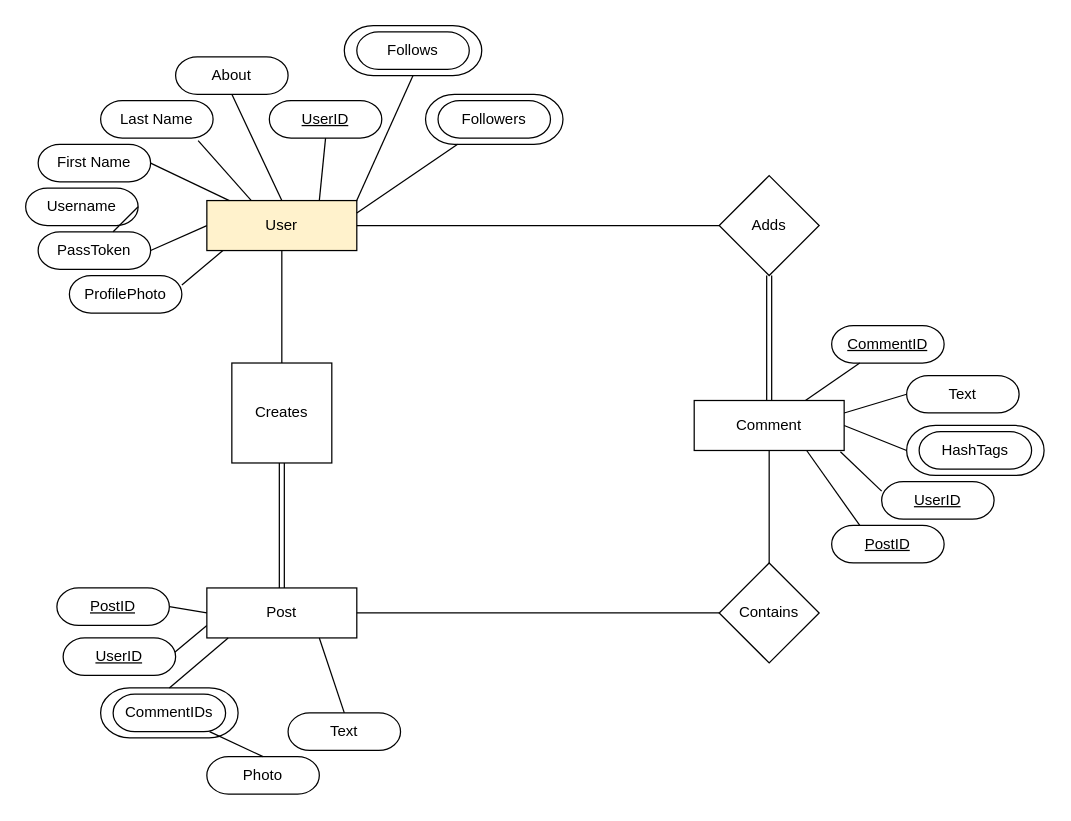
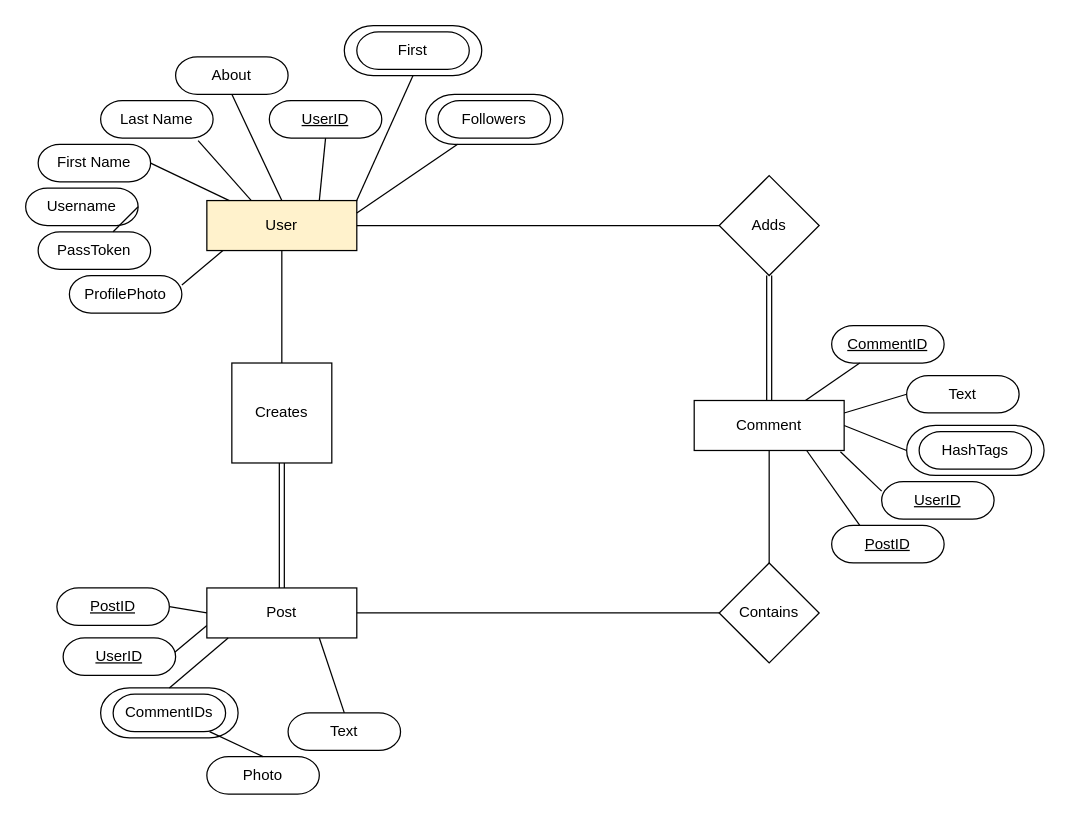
  <mxCell id="0" />
  <mxCell id="1" parent="0" />
  <mxCell id="2" value="" style="endArrow=none;html=1;exitX=0.992;exitY=0.05;exitDx=0;exitDy=0;exitPerimeter=0;entryX=0.5;entryY=1;entryDx=0;entryDy=0;" edge="1" parent="1" source="8" target="3"><mxGeometry width="50" height="50" relative="1" as="geometry"><mxPoint x="375" y="105" as="sourcePoint" /><mxPoint x="355" y="45" as="targetPoint" /></mxGeometry></mxCell>
  <mxCell id="3" value="" style="rounded=1;whiteSpace=wrap;html=1;imageAspect=1;absoluteArcSize=0;imageHeight=24;arcSize=58;" vertex="1" parent="1"><mxGeometry x="275" y="20" width="110" height="40" as="geometry" /></mxCell>
  <mxCell id="4" value="" style="endArrow=none;html=1;entryX=0.117;entryY=0.975;entryDx=0;entryDy=0;entryPerimeter=0;exitX=1;exitY=0.25;exitDx=0;exitDy=0;" edge="1" parent="1" source="24" target="8"><mxGeometry width="50" height="50" relative="1" as="geometry"><mxPoint x="165" y="315" as="sourcePoint" /><mxPoint x="215" y="265" as="targetPoint" /></mxGeometry></mxCell>
  <mxCell id="5" value="" style="endArrow=none;html=1;entryX=0;entryY=0.75;entryDx=0;entryDy=0;" edge="1" parent="1" target="9"><mxGeometry width="50" height="50" relative="1" as="geometry"><mxPoint x="135" y="525" as="sourcePoint" /><mxPoint x="162" y="509" as="targetPoint" /></mxGeometry></mxCell>
  <mxCell id="6" value="" style="endArrow=none;html=1;exitX=0.867;exitY=1.067;exitDx=0;exitDy=0;exitPerimeter=0;entryX=0.333;entryY=0.125;entryDx=0;entryDy=0;entryPerimeter=0;" edge="1" parent="1" source="21" target="8"><mxGeometry width="50" height="50" relative="1" as="geometry"><mxPoint x="335" y="175" as="sourcePoint" /><mxPoint x="385" y="125" as="targetPoint" /></mxGeometry></mxCell>
  <mxCell id="7" value="" style="rounded=1;whiteSpace=wrap;html=1;imageAspect=1;absoluteArcSize=0;imageHeight=24;arcSize=58;" vertex="1" parent="1"><mxGeometry x="725" y="340" width="110" height="40" as="geometry" /></mxCell>
  <mxCell id="8" value="User&lt;br&gt;" style="rounded=0;whiteSpace=wrap;html=1;fillColor=#fff2cc;" vertex="1" parent="1"><mxGeometry x="165" y="160" width="120" height="40" as="geometry" /></mxCell>
  <mxCell id="9" value="Post&lt;br&gt;" style="rounded=0;whiteSpace=wrap;html=1;" vertex="1" parent="1"><mxGeometry x="165" y="470" width="120" height="40" as="geometry" /></mxCell>
  <mxCell id="10" value="Comment&lt;br&gt;" style="rounded=0;whiteSpace=wrap;html=1;" vertex="1" parent="1"><mxGeometry x="555" y="320" width="120" height="40" as="geometry" /></mxCell>
  <mxCell id="11" value="Creates" style="whiteSpace=wrap;html=1;rounded=0;" vertex="1" parent="1"><mxGeometry x="185" y="290" width="80" height="80" as="geometry" /></mxCell>
  <mxCell id="12" value="Adds" style="rhombus;whiteSpace=wrap;html=1;" vertex="1" parent="1"><mxGeometry x="575" y="140" width="80" height="80" as="geometry" /></mxCell>
  <mxCell id="13" value="Contains" style="rhombus;whiteSpace=wrap;html=1;" vertex="1" parent="1"><mxGeometry x="575" y="450" width="80" height="80" as="geometry" /></mxCell>
  <mxCell id="14" value="" style="endArrow=none;html=1;entryX=0.5;entryY=1;entryDx=0;entryDy=0;exitX=0.5;exitY=0;exitDx=0;exitDy=0;" edge="1" parent="1" source="11" target="8"><mxGeometry width="50" height="50" relative="1" as="geometry"><mxPoint x="165" y="605" as="sourcePoint" /><mxPoint x="215" y="555" as="targetPoint" /></mxGeometry></mxCell>
  <mxCell id="15" value="" style="endArrow=none;html=1;exitX=1;exitY=0.5;exitDx=0;exitDy=0;entryX=0;entryY=0.5;entryDx=0;entryDy=0;" edge="1" parent="1" source="9" target="13"><mxGeometry width="50" height="50" relative="1" as="geometry"><mxPoint x="325" y="505" as="sourcePoint" /><mxPoint x="375" y="455" as="targetPoint" /></mxGeometry></mxCell>
  <mxCell id="16" value="" style="endArrow=none;html=1;exitX=0.5;exitY=0;exitDx=0;exitDy=0;entryX=0.5;entryY=1;entryDx=0;entryDy=0;" edge="1" parent="1" source="13" target="10"><mxGeometry width="50" height="50" relative="1" as="geometry"><mxPoint x="755" y="445" as="sourcePoint" /><mxPoint x="805" y="395" as="targetPoint" /></mxGeometry></mxCell>
  <mxCell id="17" value="" style="endArrow=none;html=1;exitX=1;exitY=0.5;exitDx=0;exitDy=0;" edge="1" parent="1" source="8" target="12"><mxGeometry width="50" height="50" relative="1" as="geometry"><mxPoint x="355" y="195" as="sourcePoint" /><mxPoint x="405" y="145" as="targetPoint" /></mxGeometry></mxCell>
  <mxCell id="18" value="" style="shape=link;html=1;entryX=0.5;entryY=1;entryDx=0;entryDy=0;exitX=0.5;exitY=0;exitDx=0;exitDy=0;" edge="1" parent="1" source="9" target="11"><mxGeometry width="50" height="50" relative="1" as="geometry"><mxPoint x="185" y="445" as="sourcePoint" /><mxPoint x="235" y="395" as="targetPoint" /></mxGeometry></mxCell>
  <mxCell id="19" value="" style="shape=link;html=1;entryX=0.5;entryY=1;entryDx=0;entryDy=0;exitX=0.5;exitY=0;exitDx=0;exitDy=0;" edge="1" parent="1" source="10" target="12"><mxGeometry width="50" height="50" relative="1" as="geometry"><mxPoint x="595" y="305" as="sourcePoint" /><mxPoint x="645" y="255" as="targetPoint" /></mxGeometry></mxCell>
  <mxCell id="20" value="First Name" style="rounded=1;whiteSpace=wrap;html=1;imageAspect=1;absoluteArcSize=0;imageHeight=24;arcSize=58;" vertex="1" parent="1"><mxGeometry x="30" y="115" width="90" height="30" as="geometry" /></mxCell>
  <mxCell id="21" value="Last Name" style="rounded=1;whiteSpace=wrap;html=1;imageAspect=1;absoluteArcSize=0;imageHeight=24;arcSize=58;" vertex="1" parent="1"><mxGeometry x="80" y="80" width="90" height="30" as="geometry" /></mxCell>
  <mxCell id="22" value="Username" style="rounded=1;whiteSpace=wrap;html=1;imageAspect=1;absoluteArcSize=0;imageHeight=24;arcSize=58;" vertex="1" parent="1"><mxGeometry x="20" y="150" width="90" height="30" as="geometry" /></mxCell>
  <mxCell id="23" value="PassToken" style="rounded=1;whiteSpace=wrap;html=1;imageAspect=1;absoluteArcSize=0;imageHeight=24;arcSize=58;" vertex="1" parent="1"><mxGeometry x="30" y="185" width="90" height="30" as="geometry" /></mxCell>
  <mxCell id="24" value="ProfilePhoto" style="rounded=1;whiteSpace=wrap;html=1;imageAspect=1;absoluteArcSize=0;imageHeight=24;arcSize=58;" vertex="1" parent="1"><mxGeometry x="55" y="220" width="90" height="30" as="geometry" /></mxCell>
  <mxCell id="25" value="About" style="rounded=1;whiteSpace=wrap;html=1;imageAspect=1;absoluteArcSize=0;imageHeight=24;arcSize=58;" vertex="1" parent="1"><mxGeometry x="140" y="45" width="90" height="30" as="geometry" /></mxCell>
  <mxCell id="26" value="&lt;u&gt;UserID&lt;/u&gt;" style="rounded=1;whiteSpace=wrap;html=1;imageAspect=1;absoluteArcSize=0;imageHeight=24;arcSize=58;" vertex="1" parent="1"><mxGeometry x="215" y="80" width="90" height="30" as="geometry" /></mxCell>
  <mxCell id="27" value="&lt;u&gt;CommentID&lt;/u&gt;" style="rounded=1;whiteSpace=wrap;html=1;imageAspect=1;absoluteArcSize=0;imageHeight=24;arcSize=58;" vertex="1" parent="1"><mxGeometry x="665" y="260" width="90" height="30" as="geometry" /></mxCell>
  <mxCell id="28" value="Text" style="rounded=1;whiteSpace=wrap;html=1;imageAspect=1;absoluteArcSize=0;imageHeight=24;arcSize=58;" vertex="1" parent="1"><mxGeometry x="725" y="300" width="90" height="30" as="geometry" /></mxCell>
  <mxCell id="29" value="HashTags" style="rounded=1;whiteSpace=wrap;html=1;imageAspect=1;absoluteArcSize=0;imageHeight=24;arcSize=58;" vertex="1" parent="1"><mxGeometry x="735" y="345" width="90" height="30" as="geometry" /></mxCell>
  <mxCell id="30" value="UserID" style="rounded=1;whiteSpace=wrap;html=1;imageAspect=1;absoluteArcSize=0;imageHeight=24;arcSize=58;fontStyle=4" vertex="1" parent="1"><mxGeometry x="705" y="385" width="90" height="30" as="geometry" /></mxCell>
  <mxCell id="31" value="PostID" style="rounded=1;whiteSpace=wrap;html=1;imageAspect=1;absoluteArcSize=0;imageHeight=24;arcSize=58;fontStyle=4" vertex="1" parent="1"><mxGeometry x="665" y="420" width="90" height="30" as="geometry" /></mxCell>
  <mxCell id="32" value="PostID" style="rounded=1;whiteSpace=wrap;html=1;imageAspect=1;absoluteArcSize=0;imageHeight=24;arcSize=58;fontStyle=4" vertex="1" parent="1"><mxGeometry x="45" y="470" width="90" height="30" as="geometry" /></mxCell>
  <mxCell id="33" value="UserID" style="rounded=1;whiteSpace=wrap;html=1;imageAspect=1;absoluteArcSize=0;imageHeight=24;arcSize=58;fontStyle=4" vertex="1" parent="1"><mxGeometry x="50" y="510" width="90" height="30" as="geometry" /></mxCell>
  <mxCell id="34" value="" style="rounded=1;whiteSpace=wrap;html=1;imageAspect=1;absoluteArcSize=0;imageHeight=24;arcSize=58;" vertex="1" parent="1"><mxGeometry x="80" y="550" width="110" height="40" as="geometry" /></mxCell>
  <mxCell id="35" value="CommentIDs" style="rounded=1;whiteSpace=wrap;html=1;imageAspect=1;absoluteArcSize=0;imageHeight=24;arcSize=58;" vertex="1" parent="1"><mxGeometry x="90" y="555" width="90" height="30" as="geometry" /></mxCell>
  <mxCell id="36" value="Photo" style="rounded=1;whiteSpace=wrap;html=1;imageAspect=1;absoluteArcSize=0;imageHeight=24;arcSize=58;" vertex="1" parent="1"><mxGeometry x="165" y="605" width="90" height="30" as="geometry" /></mxCell>
  <mxCell id="37" value="Text&lt;br&gt;" style="rounded=1;whiteSpace=wrap;html=1;imageAspect=1;absoluteArcSize=0;imageHeight=24;arcSize=58;" vertex="1" parent="1"><mxGeometry x="230" y="570" width="90" height="30" as="geometry" /></mxCell>
  <mxCell id="38" value="" style="endArrow=none;html=1;exitX=1;exitY=0.5;exitDx=0;exitDy=0;entryX=0;entryY=0.5;entryDx=0;entryDy=0;" edge="1" parent="1" source="32" target="9"><mxGeometry width="50" height="50" relative="1" as="geometry"><mxPoint x="55" y="445" as="sourcePoint" /><mxPoint x="105" y="395" as="targetPoint" /></mxGeometry></mxCell>
  <mxCell id="39" value="" style="endArrow=none;html=1;entryX=0.142;entryY=1;entryDx=0;entryDy=0;entryPerimeter=0;exitX=0.5;exitY=0;exitDx=0;exitDy=0;" edge="1" parent="1" source="34" target="9"><mxGeometry width="50" height="50" relative="1" as="geometry"><mxPoint x="-15" y="645" as="sourcePoint" /><mxPoint x="35" y="595" as="targetPoint" /></mxGeometry></mxCell>
  <mxCell id="40" value="" style="endArrow=none;html=1;exitX=0.5;exitY=0;exitDx=0;exitDy=0;" edge="1" parent="1" source="36" target="35"><mxGeometry width="50" height="50" relative="1" as="geometry"><mxPoint x="355" y="595" as="sourcePoint" /><mxPoint x="405" y="545" as="targetPoint" /></mxGeometry></mxCell>
  <mxCell id="41" value="" style="endArrow=none;html=1;entryX=0.75;entryY=1;entryDx=0;entryDy=0;exitX=0.5;exitY=0;exitDx=0;exitDy=0;" edge="1" parent="1" source="37" target="9"><mxGeometry width="50" height="50" relative="1" as="geometry"><mxPoint x="375" y="585" as="sourcePoint" /><mxPoint x="425" y="535" as="targetPoint" /></mxGeometry></mxCell>
- <mxCell id="42" value="" style="endArrow=none;html=1;exitX=1;exitY=0.5;exitDx=0;exitDy=0;entryX=0;entryY=0.5;entryDx=0;entryDy=0;" edge="1" parent="1" source="23" target="8"><mxGeometry width="50" height="50" relative="1" as="geometry"><mxPoint x="125" y="195" as="sourcePoint" /><mxPoint x="175" y="145" as="targetPoint" /></mxGeometry></mxCell>
  <mxCell id="43" value="" style="endArrow=none;html=1;exitX=1;exitY=0.5;exitDx=0;exitDy=0;" edge="1" parent="1" source="22" target="23"><mxGeometry width="50" height="50" relative="1" as="geometry"><mxPoint x="155" y="175" as="sourcePoint" /><mxPoint x="205" y="125" as="targetPoint" /></mxGeometry></mxCell>
  <mxCell id="44" value="" style="endArrow=none;html=1;exitX=1;exitY=0.5;exitDx=0;exitDy=0;" edge="1" parent="1" source="20" target="8"><mxGeometry width="50" height="50" relative="1" as="geometry"><mxPoint x="155" y="175" as="sourcePoint" /><mxPoint x="205" y="125" as="targetPoint" /></mxGeometry></mxCell>
  <mxCell id="45" value="" style="endArrow=none;html=1;exitX=0.5;exitY=1;exitDx=0;exitDy=0;entryX=0.5;entryY=0;entryDx=0;entryDy=0;" edge="1" parent="1" source="25" target="8"><mxGeometry width="50" height="50" relative="1" as="geometry"><mxPoint x="405" y="175" as="sourcePoint" /><mxPoint x="455" y="125" as="targetPoint" /></mxGeometry></mxCell>
  <mxCell id="46" value="" style="endArrow=none;html=1;exitX=0.75;exitY=0;exitDx=0;exitDy=0;entryX=0.5;entryY=1;entryDx=0;entryDy=0;" edge="1" parent="1" source="8" target="26"><mxGeometry width="50" height="50" relative="1" as="geometry"><mxPoint x="355" y="135" as="sourcePoint" /><mxPoint x="405" y="85" as="targetPoint" /></mxGeometry></mxCell>
  <mxCell id="47" value="" style="endArrow=none;html=1;entryX=0.25;entryY=1;entryDx=0;entryDy=0;" edge="1" parent="1" source="10" target="27"><mxGeometry width="50" height="50" relative="1" as="geometry"><mxPoint x="765" y="235" as="sourcePoint" /><mxPoint x="815" y="185" as="targetPoint" /></mxGeometry></mxCell>
  <mxCell id="48" value="" style="endArrow=none;html=1;exitX=1;exitY=0.25;exitDx=0;exitDy=0;entryX=0;entryY=0.5;entryDx=0;entryDy=0;" edge="1" parent="1" source="10" target="28"><mxGeometry width="50" height="50" relative="1" as="geometry"><mxPoint x="835" y="265" as="sourcePoint" /><mxPoint x="885" y="215" as="targetPoint" /></mxGeometry></mxCell>
  <mxCell id="49" value="" style="endArrow=none;html=1;exitX=1;exitY=0.5;exitDx=0;exitDy=0;entryX=0;entryY=0.5;entryDx=0;entryDy=0;" edge="1" parent="1" source="10" target="7"><mxGeometry width="50" height="50" relative="1" as="geometry"><mxPoint x="815" y="555" as="sourcePoint" /><mxPoint x="865" y="505" as="targetPoint" /></mxGeometry></mxCell>
  <mxCell id="50" value="" style="endArrow=none;html=1;exitX=0.975;exitY=1.025;exitDx=0;exitDy=0;entryX=0;entryY=0.25;entryDx=0;entryDy=0;exitPerimeter=0;" edge="1" parent="1" source="10" target="30"><mxGeometry width="50" height="50" relative="1" as="geometry"><mxPoint x="915" y="535" as="sourcePoint" /><mxPoint x="965" y="485" as="targetPoint" /></mxGeometry></mxCell>
  <mxCell id="51" value="" style="endArrow=none;html=1;exitX=0.75;exitY=1;exitDx=0;exitDy=0;entryX=0.25;entryY=0;entryDx=0;entryDy=0;" edge="1" parent="1" source="10" target="31"><mxGeometry width="50" height="50" relative="1" as="geometry"><mxPoint x="755" y="535" as="sourcePoint" /><mxPoint x="805" y="485" as="targetPoint" /></mxGeometry></mxCell>
- <mxCell id="52" value="Follows" style="rounded=1;whiteSpace=wrap;html=1;imageAspect=1;absoluteArcSize=0;imageHeight=24;arcSize=58;" vertex="1" parent="1"><mxGeometry x="285" y="25" width="90" height="30" as="geometry" /></mxCell>
+ <mxCell id="52" value="First" style="rounded=1;whiteSpace=wrap;html=1;imageAspect=1;absoluteArcSize=0;imageHeight=24;arcSize=58;" vertex="1" parent="1"><mxGeometry x="285" y="25" width="90" height="30" as="geometry" /></mxCell>
  <mxCell id="53" value="" style="rounded=1;whiteSpace=wrap;html=1;imageAspect=1;absoluteArcSize=0;imageHeight=24;arcSize=58;" vertex="1" parent="1"><mxGeometry x="340" y="75" width="110" height="40" as="geometry" /></mxCell>
  <mxCell id="54" value="Followers" style="rounded=1;whiteSpace=wrap;html=1;imageAspect=1;absoluteArcSize=0;imageHeight=24;arcSize=58;" vertex="1" parent="1"><mxGeometry x="350" y="80" width="90" height="30" as="geometry" /></mxCell>
  <mxCell id="55" value="" style="endArrow=none;html=1;exitX=1;exitY=0.25;exitDx=0;exitDy=0;" edge="1" parent="1" source="8" target="53"><mxGeometry width="50" height="50" relative="1" as="geometry"><mxPoint x="345" y="175" as="sourcePoint" /><mxPoint x="395" y="125" as="targetPoint" /></mxGeometry></mxCell>
